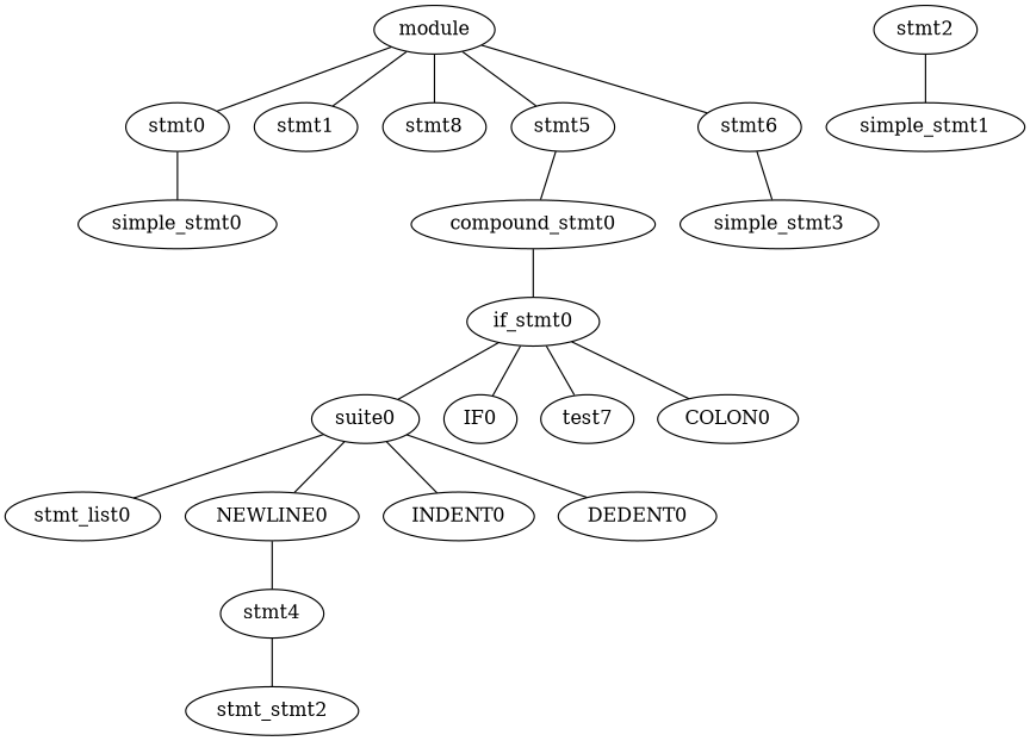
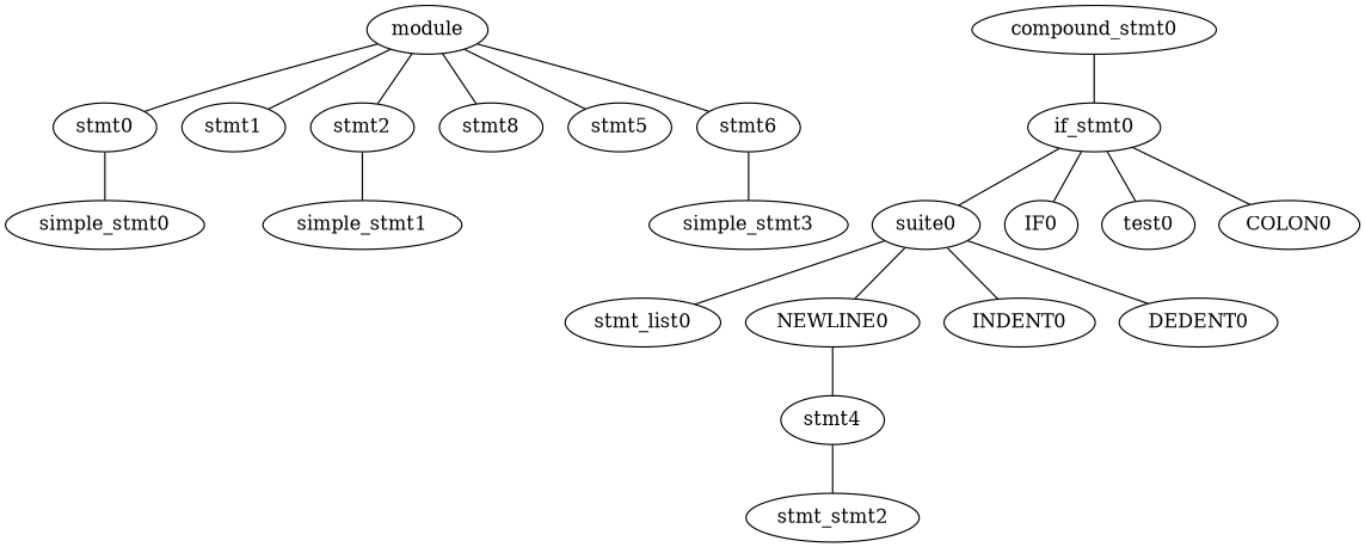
  graph {
    fontname="DejaVu Serif"
    node [fontname="DejaVu Serif"]
    edge [fontname="DejaVu Serif"]
    stmt0
    simple_stmt0
    module
    stmt1
    stmt2
    n6 [label=stmt8]
    stmt5
    stmt6
    simple_stmt1
    compound_stmt0
    simple_stmt3
    n12 [label=stmt_stmt2]
    stmt4
    suite0
    stmt_list0
    NEWLINE0
    INDENT0
    DEDENT0
    if_stmt0
    IF0
-   test0 [label=test7]
+   test0
    COLON0
    stmt0 -- simple_stmt0
    module -- stmt0
    module -- stmt1
+   module -- stmt2
    module -- n6
    module -- stmt5
    module -- stmt6
    stmt2 -- simple_stmt1
-   stmt5 -- compound_stmt0
    stmt6 -- simple_stmt3
    compound_stmt0 -- if_stmt0
    stmt4 -- n12
    suite0 -- stmt_list0
    suite0 -- NEWLINE0
    suite0 -- INDENT0
    suite0 -- DEDENT0
    NEWLINE0 -- stmt4
    if_stmt0 -- suite0
    if_stmt0 -- IF0
    if_stmt0 -- test0
    if_stmt0 -- COLON0
  }
